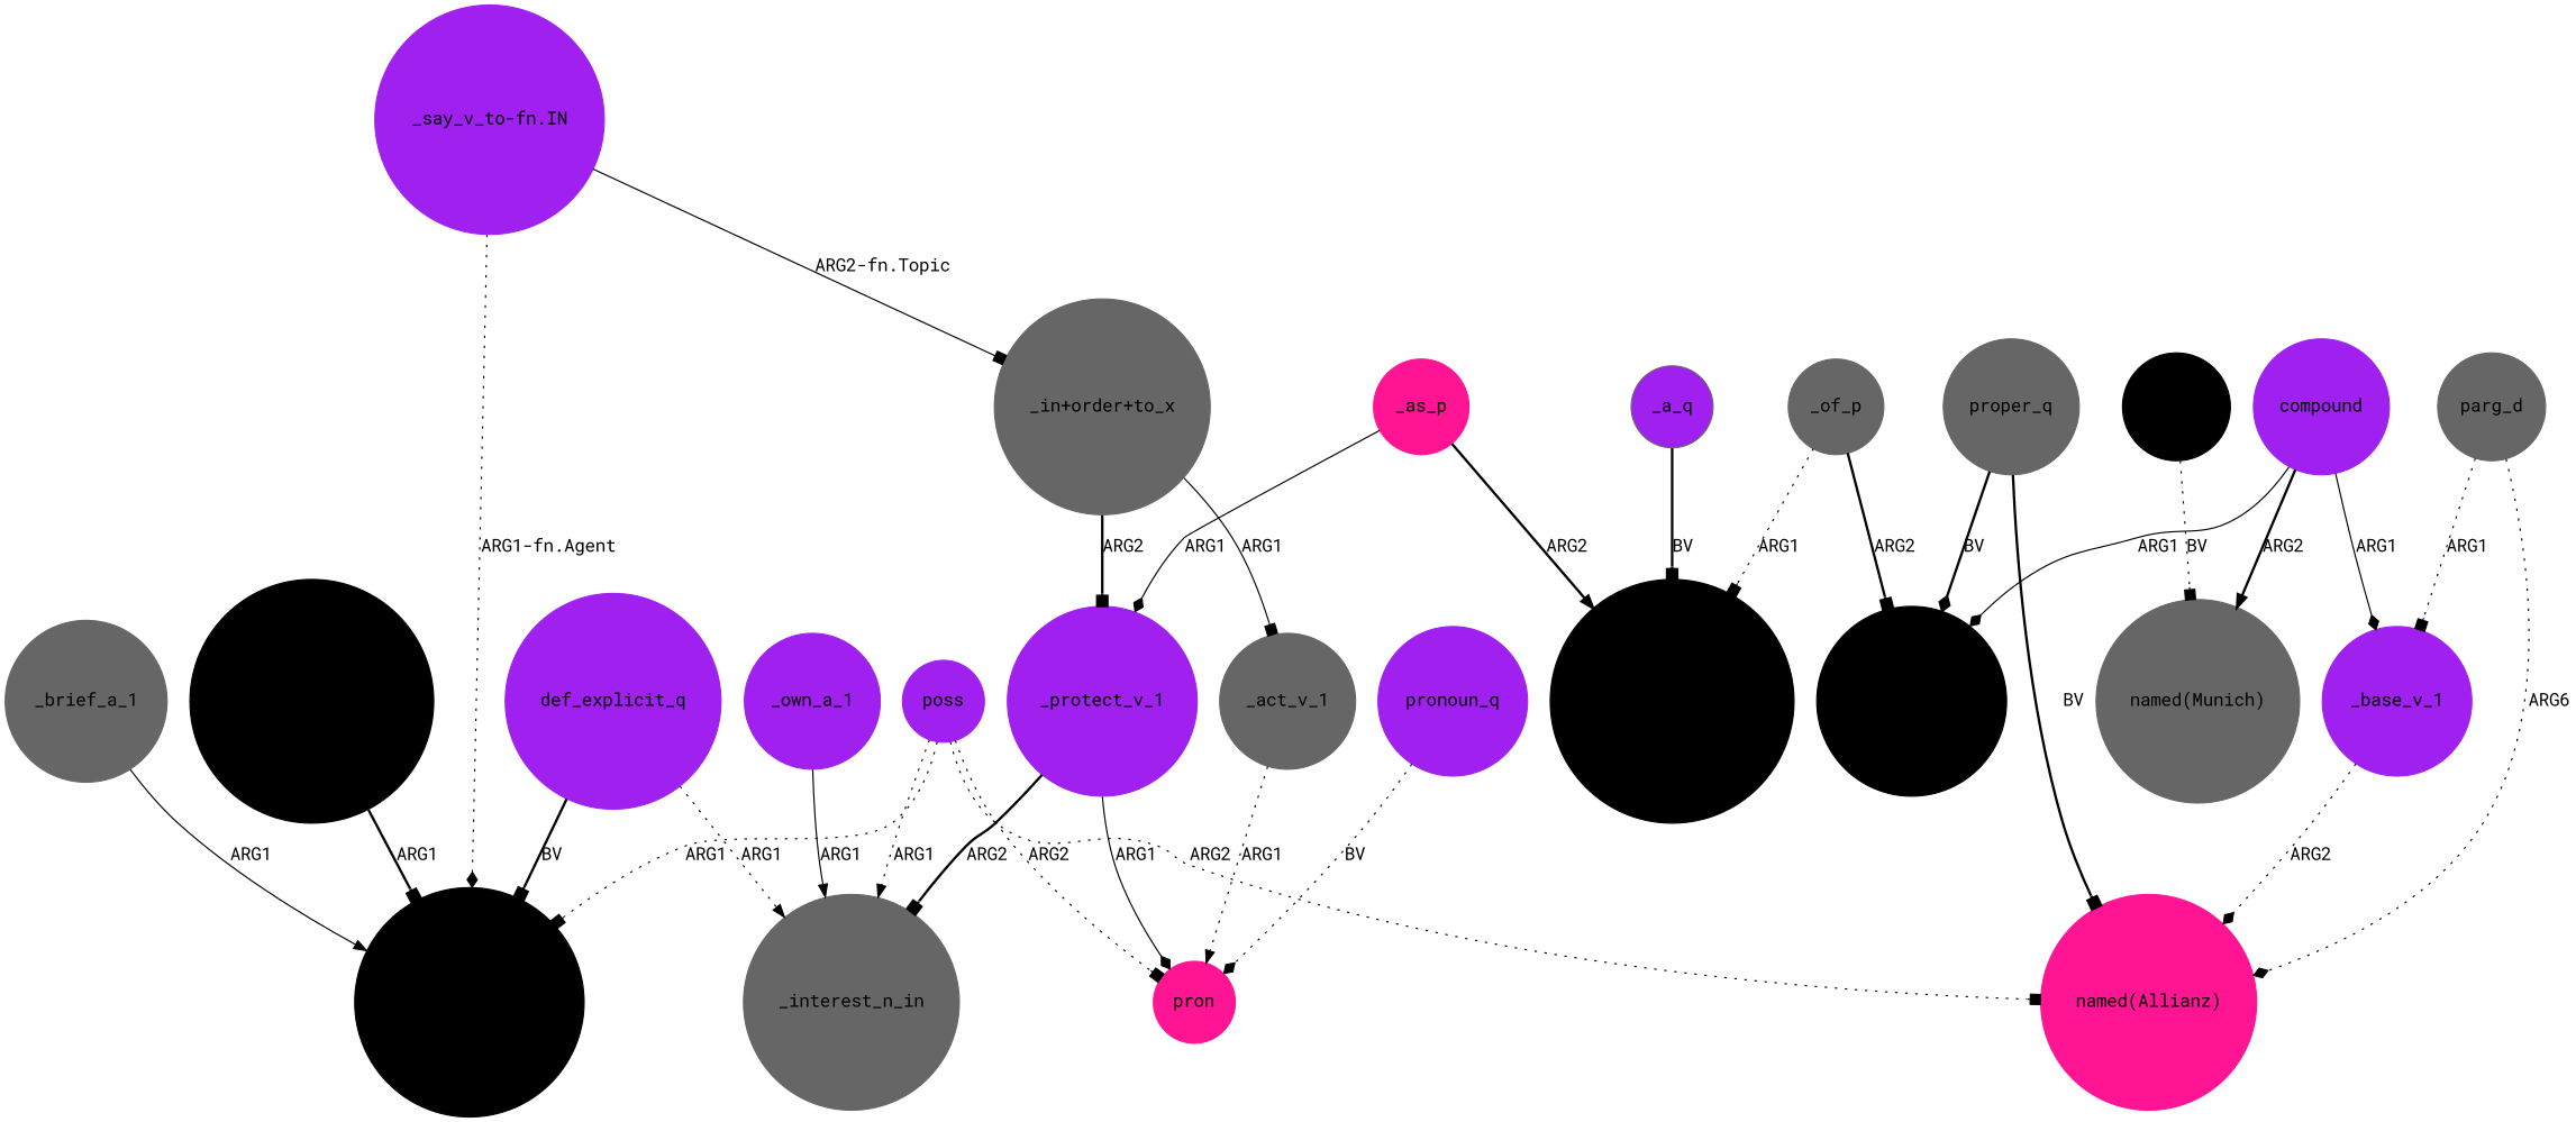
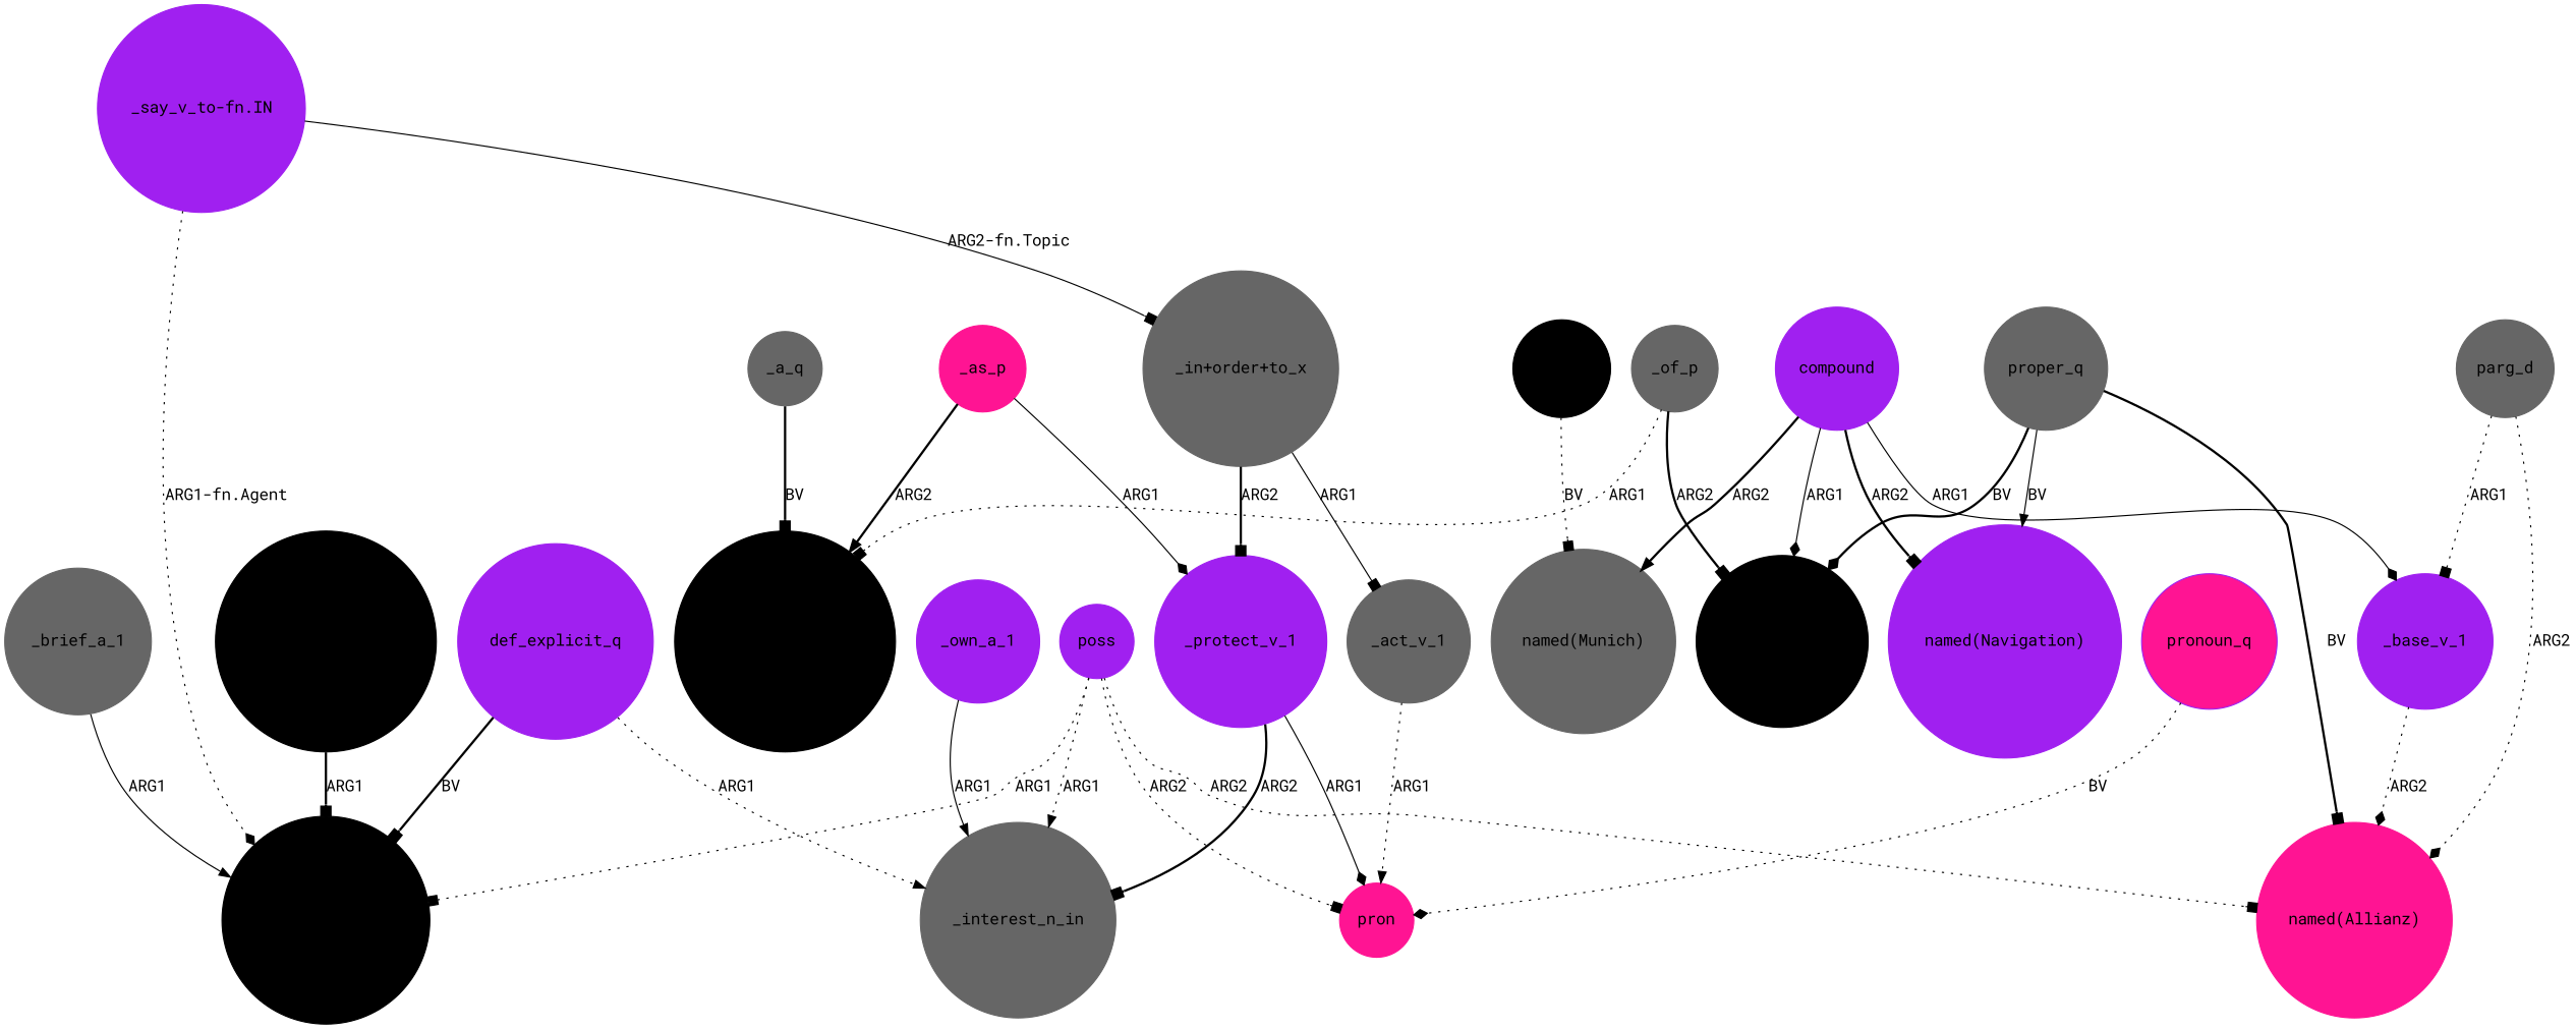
  digraph {
    fontname="Roboto Mono"
    node [color=purple fontname="Roboto Mono" shape=circle style=filled]
    edge [arrowhead=box fontname="Roboto Mono" style=dotted]
    _explanatory_a_1 [color=black]
    _statement_n_of [color=black]
    poss
    pron [color=deeppink]
    _interest_n_in [color=gray40]
    "named(Allianz)" [color=deeppink]
    "_in+order+to_x" [color=gray40]
    _protect_v_1
    _act_v_1 [color=gray40]
    def_explicit_q
    udef_q [color=black]
    "named(Munich)" [color=gray40]
    _base_v_1
    parg_d [color=gray40]
    compound
    "named(Mixte)" [color=black]
+   "named(Navigation)"
    _of_p [color=gray40]
    _shareholder_n_1 [color=black]
    "_say_v_to-fn.IN"
    proper_q [color=gray40]
-   pronoun_q
+   pronoun_q [fillcolor=deeppink]
    _as_p [color=deeppink]
-   _a_q [color=gray40 fillcolor=purple]
+   _a_q [color=gray40]
    _brief_a_1 [color=gray40]
    _own_a_1
    _explanatory_a_1 -> _statement_n_of [label=ARG1 style=bold]
    poss -> _statement_n_of [label=ARG1]
    poss -> pron [label=ARG2]
    poss -> _interest_n_in [arrowhead=normal label=ARG1]
    poss -> "named(Allianz)" [label=ARG2]
    "_in+order+to_x" -> _protect_v_1 [label=ARG2 style=bold]
    "_in+order+to_x" -> _act_v_1 [label=ARG1 style=solid]
    _protect_v_1 -> pron [arrowhead=diamond label=ARG1 style=solid]
    _protect_v_1 -> _interest_n_in [label=ARG2 style=bold]
    _act_v_1 -> pron [arrowhead=normal label=ARG1]
    def_explicit_q -> _statement_n_of [label=BV style=bold]
    def_explicit_q -> _interest_n_in [arrowhead=normal label=ARG1]
    udef_q -> "named(Munich)" [label=BV]
    _base_v_1 -> "named(Allianz)" [arrowhead=diamond label=ARG2]
-   parg_d -> "named(Allianz)" [arrowhead=diamond label=ARG6]
+   parg_d -> "named(Allianz)" [arrowhead=diamond label=ARG2]
    parg_d -> _base_v_1 [label=ARG1]
    compound -> "named(Munich)" [arrowhead=normal label=ARG2 style=bold]
    compound -> _base_v_1 [arrowhead=diamond label=ARG1 style=solid]
    compound -> "named(Mixte)" [arrowhead=diamond label=ARG1 style=solid]
+   compound -> "named(Navigation)" [label=ARG2 style=bold]
    _of_p -> "named(Mixte)" [label=ARG2 style=bold]
    _of_p -> _shareholder_n_1 [label=ARG1]
    "_say_v_to-fn.IN" -> _statement_n_of [arrowhead=diamond label="ARG1-fn.Agent"]
    "_say_v_to-fn.IN" -> "_in+order+to_x" [label="ARG2-fn.Topic" style=solid]
    proper_q -> "named(Allianz)" [label=BV style=bold]
    proper_q -> "named(Mixte)" [arrowhead=diamond label=BV style=bold]
+   proper_q -> "named(Navigation)" [arrowhead=normal label=BV style=solid]
    pronoun_q -> pron [arrowhead=diamond label=BV]
    _as_p -> _protect_v_1 [arrowhead=diamond label=ARG1 style=solid]
    _as_p -> _shareholder_n_1 [arrowhead=normal label=ARG2 style=bold]
    _a_q -> _shareholder_n_1 [label=BV style=bold]
    _brief_a_1 -> _statement_n_of [arrowhead=normal label=ARG1 style=solid]
    _own_a_1 -> _interest_n_in [arrowhead=normal label=ARG1 style=solid]
  }
